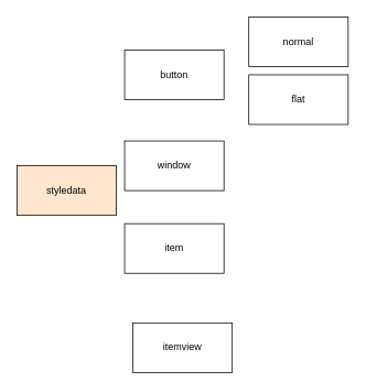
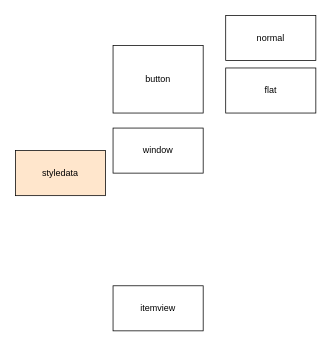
  <mxCell id="0" />
  <mxCell id="1" parent="0" />
  <mxCell id="2" value="styledata" style="rounded=0;whiteSpace=wrap;html=1;fillColor=#ffe6cc;" vertex="1" parent="1"><mxGeometry y="200" width="120" height="60" as="geometry" x="20" /></mxCell>
- <mxCell id="3" value="button" style="rounded=0;whiteSpace=wrap;html=1;" vertex="1" parent="1"><mxGeometry x="150" y="60" width="120" height="60" as="geometry" /></mxCell>
+ <mxCell id="3" value="button" style="rounded=0;whiteSpace=wrap;html=1;" vertex="1" parent="1"><mxGeometry x="150" y="60" width="120" height="90" as="geometry" /></mxCell>
  <mxCell id="4" value="window" style="rounded=0;whiteSpace=wrap;html=1;" vertex="1" parent="1"><mxGeometry x="150" y="170" width="120" height="60" as="geometry" /></mxCell>
- <mxCell id="5" value="item" style="rounded=0;whiteSpace=wrap;html=1;" vertex="1" parent="1"><mxGeometry x="150" y="270" width="120" height="60" as="geometry" /></mxCell>
- <mxCell id="6" value="itemview" style="rounded=0;whiteSpace=wrap;html=1;" vertex="1" parent="1"><mxGeometry x="160" y="390" width="120" height="60" as="geometry" /></mxCell>
+ <mxCell id="6" value="itemview" style="rounded=0;whiteSpace=wrap;html=1;" vertex="1" parent="1"><mxGeometry x="150" y="380" width="120" height="60" as="geometry" /></mxCell>
  <mxCell id="7" value="flat" style="rounded=0;whiteSpace=wrap;html=1;" vertex="1" parent="1"><mxGeometry x="300" y="90" width="120" height="60" as="geometry" /></mxCell>
  <mxCell id="8" value="normal" style="rounded=0;whiteSpace=wrap;html=1;" vertex="1" parent="1"><mxGeometry x="300" width="120" height="60" as="geometry" y="20" /></mxCell>
